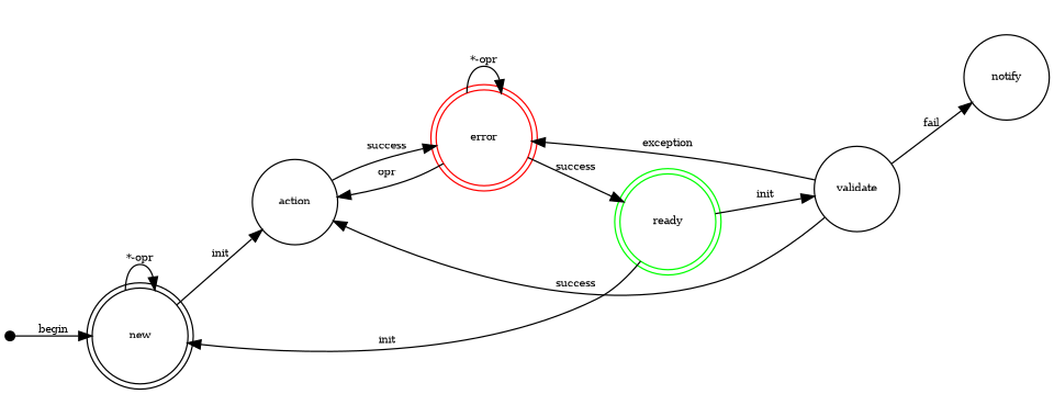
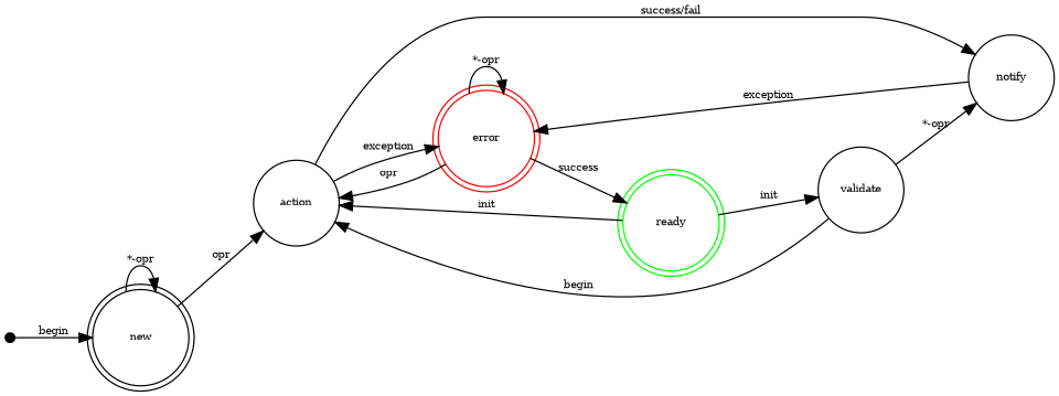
  digraph {
    rankdir=LR
    node [fixedsize=true fontsize=8 group=A shape=doublecircle]
    edge [fontsize=8]
    start [fixedsize=false shape=point width=0.1]
    new [width=0.9]
    action [shape=circle width=0.9]
    error [color=red width=0.9]
    notify [shape=circle width=0.9]
    ready [color=green width=0.9]
    validate [shape=circle width=0.9]
    start -> new [label=begin]
    new -> new [label="*-opr"]
-   new -> action [label=init]
-   action -> error [label=success]
+   new -> action [label=opr]
+   action -> error [label=exception]
+   action -> notify [label="success/fail"]
    error -> action [label=opr]
    error -> error [label="*-opr"]
    error -> ready [label=success]
-   ready -> new [label=init]
+   ready -> action [label=init]
    ready -> validate [label=init]
-   validate -> action [label=success]
-   validate -> error [label=exception]
-   validate -> notify [label=fail]
+   validate -> action [label=begin]
+   notify -> error [label=exception]
+   validate -> notify [label="*-opr"]
  }
